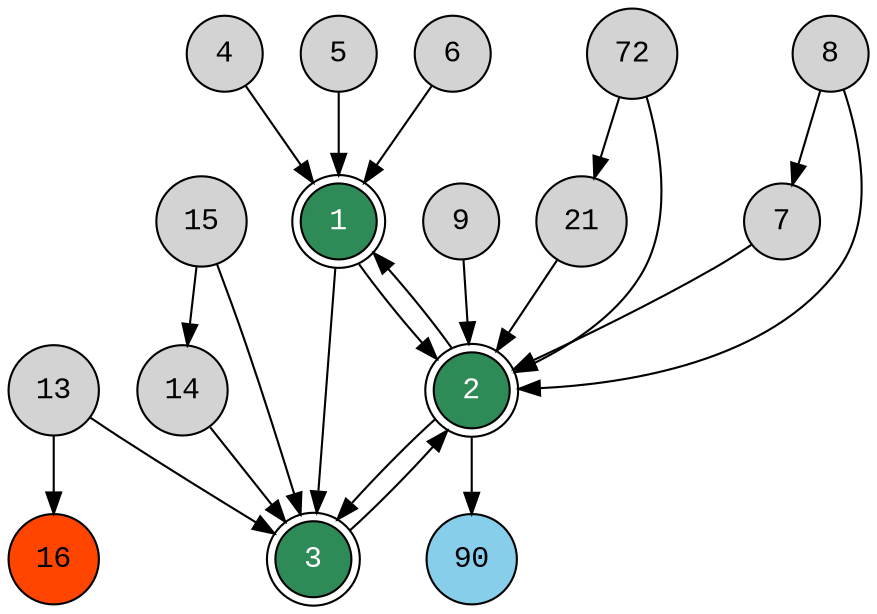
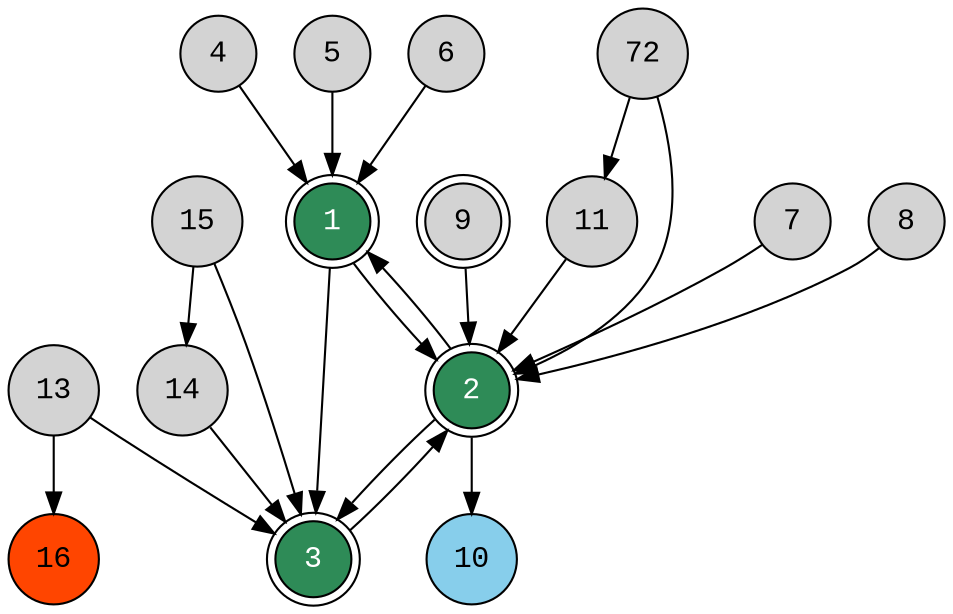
  digraph {
    fontname="Liberation Mono"
    node [fontname="Liberation Mono" shape=circle style=filled]
    edge [fontname="Liberation Mono"]
    1 [fillcolor=seagreen fontcolor=white shape=doublecircle]
    2 [fillcolor=seagreen fontcolor=white shape=doublecircle]
    3 [fillcolor=seagreen fontcolor=white shape=doublecircle]
-   10 [fillcolor=skyblue fontcolor=black label=90]
+   10 [fillcolor=skyblue fontcolor=black]
    4
    5
    6
    7
    8
-   9
-   11 [label=21]
+   9 [shape=doublecircle]
+   11
    n12 [label=72]
    13
    16 [fillcolor=orangered fontcolor=black]
    14
    15
    1 -> 2
    1 -> 3
    2 -> 1
    2 -> 3
    2 -> 10
    3 -> 2
    4 -> 1
    5 -> 1
    6 -> 1
    7 -> 2
    8 -> 2
-   8 -> 7
    9 -> 2
    11 -> 2
    n12 -> 2
    n12 -> 11
    13 -> 3
    13 -> 16
    14 -> 3
    15 -> 3
    15 -> 14
  }
